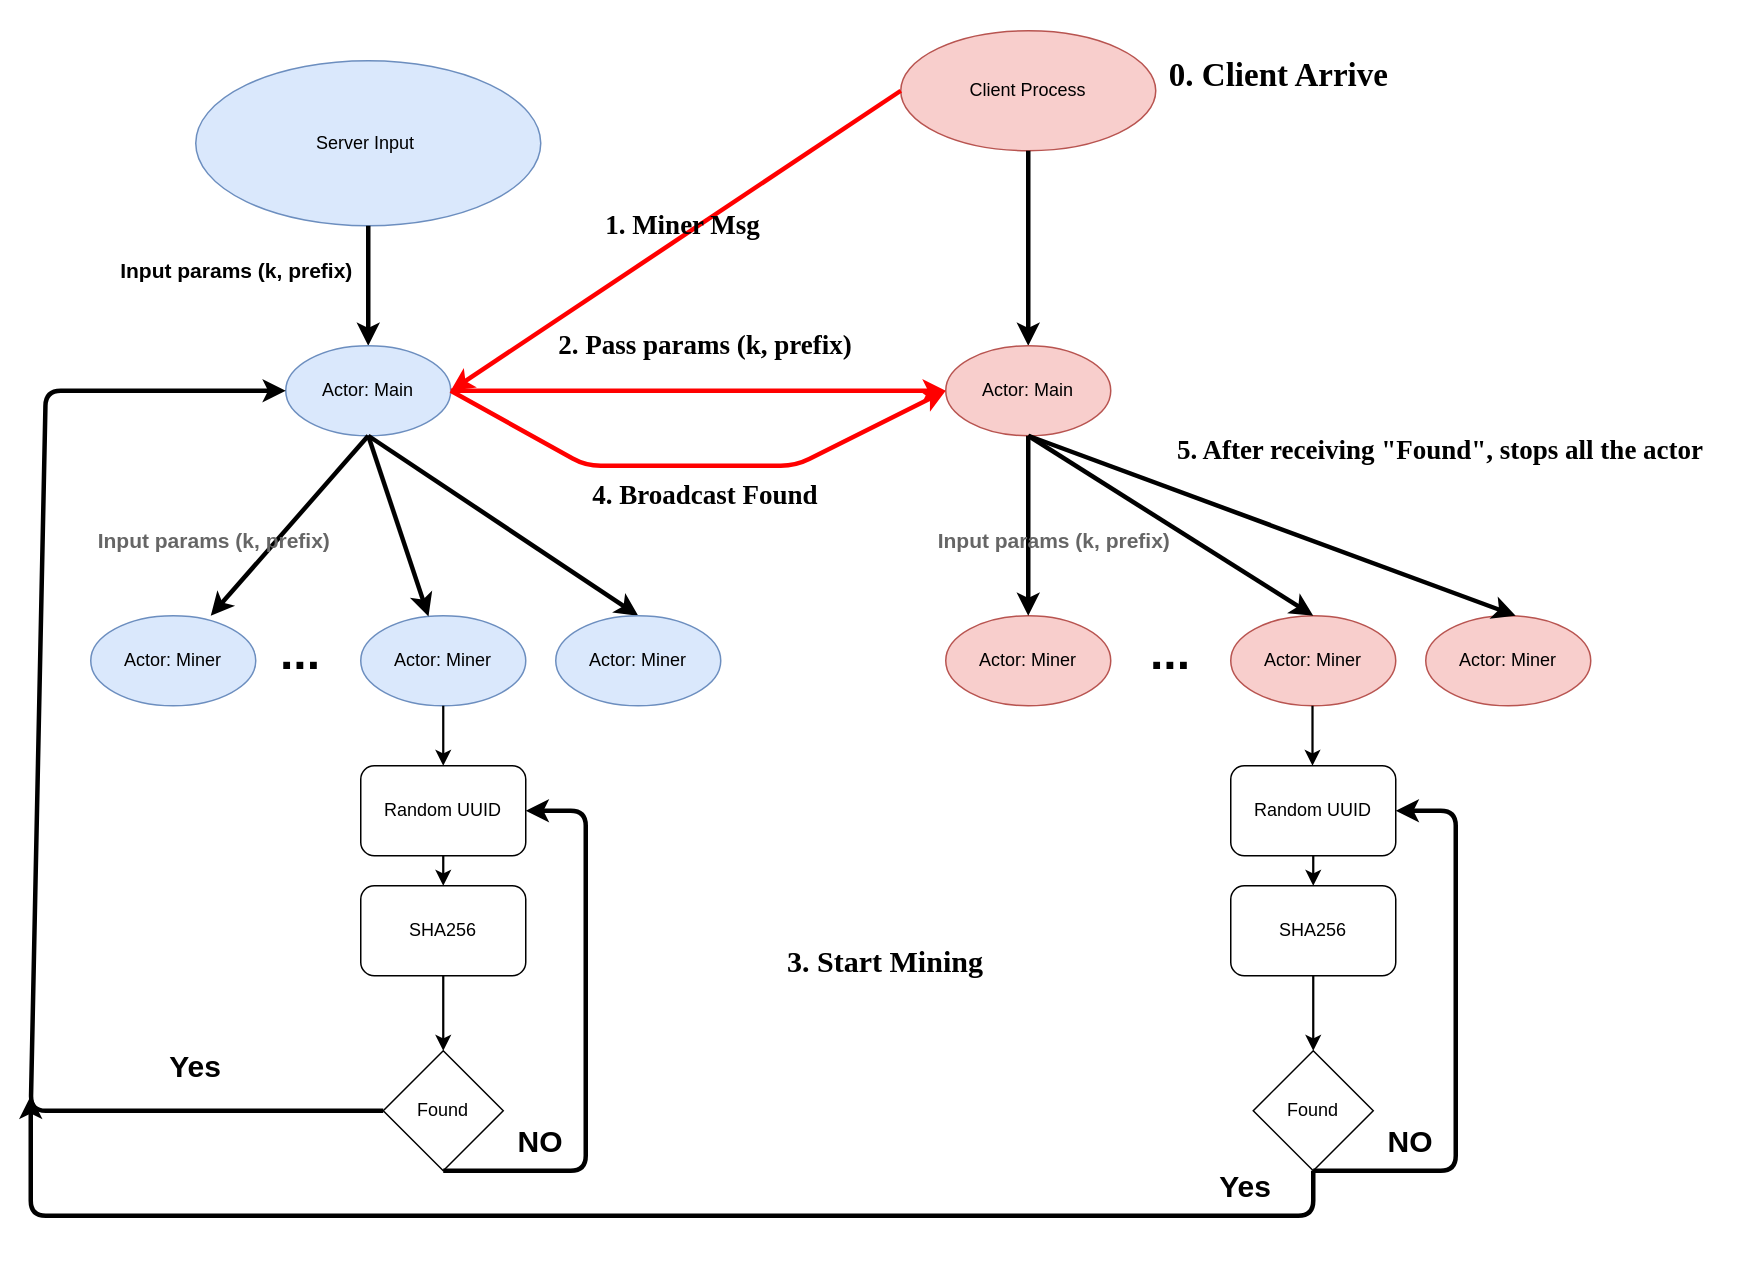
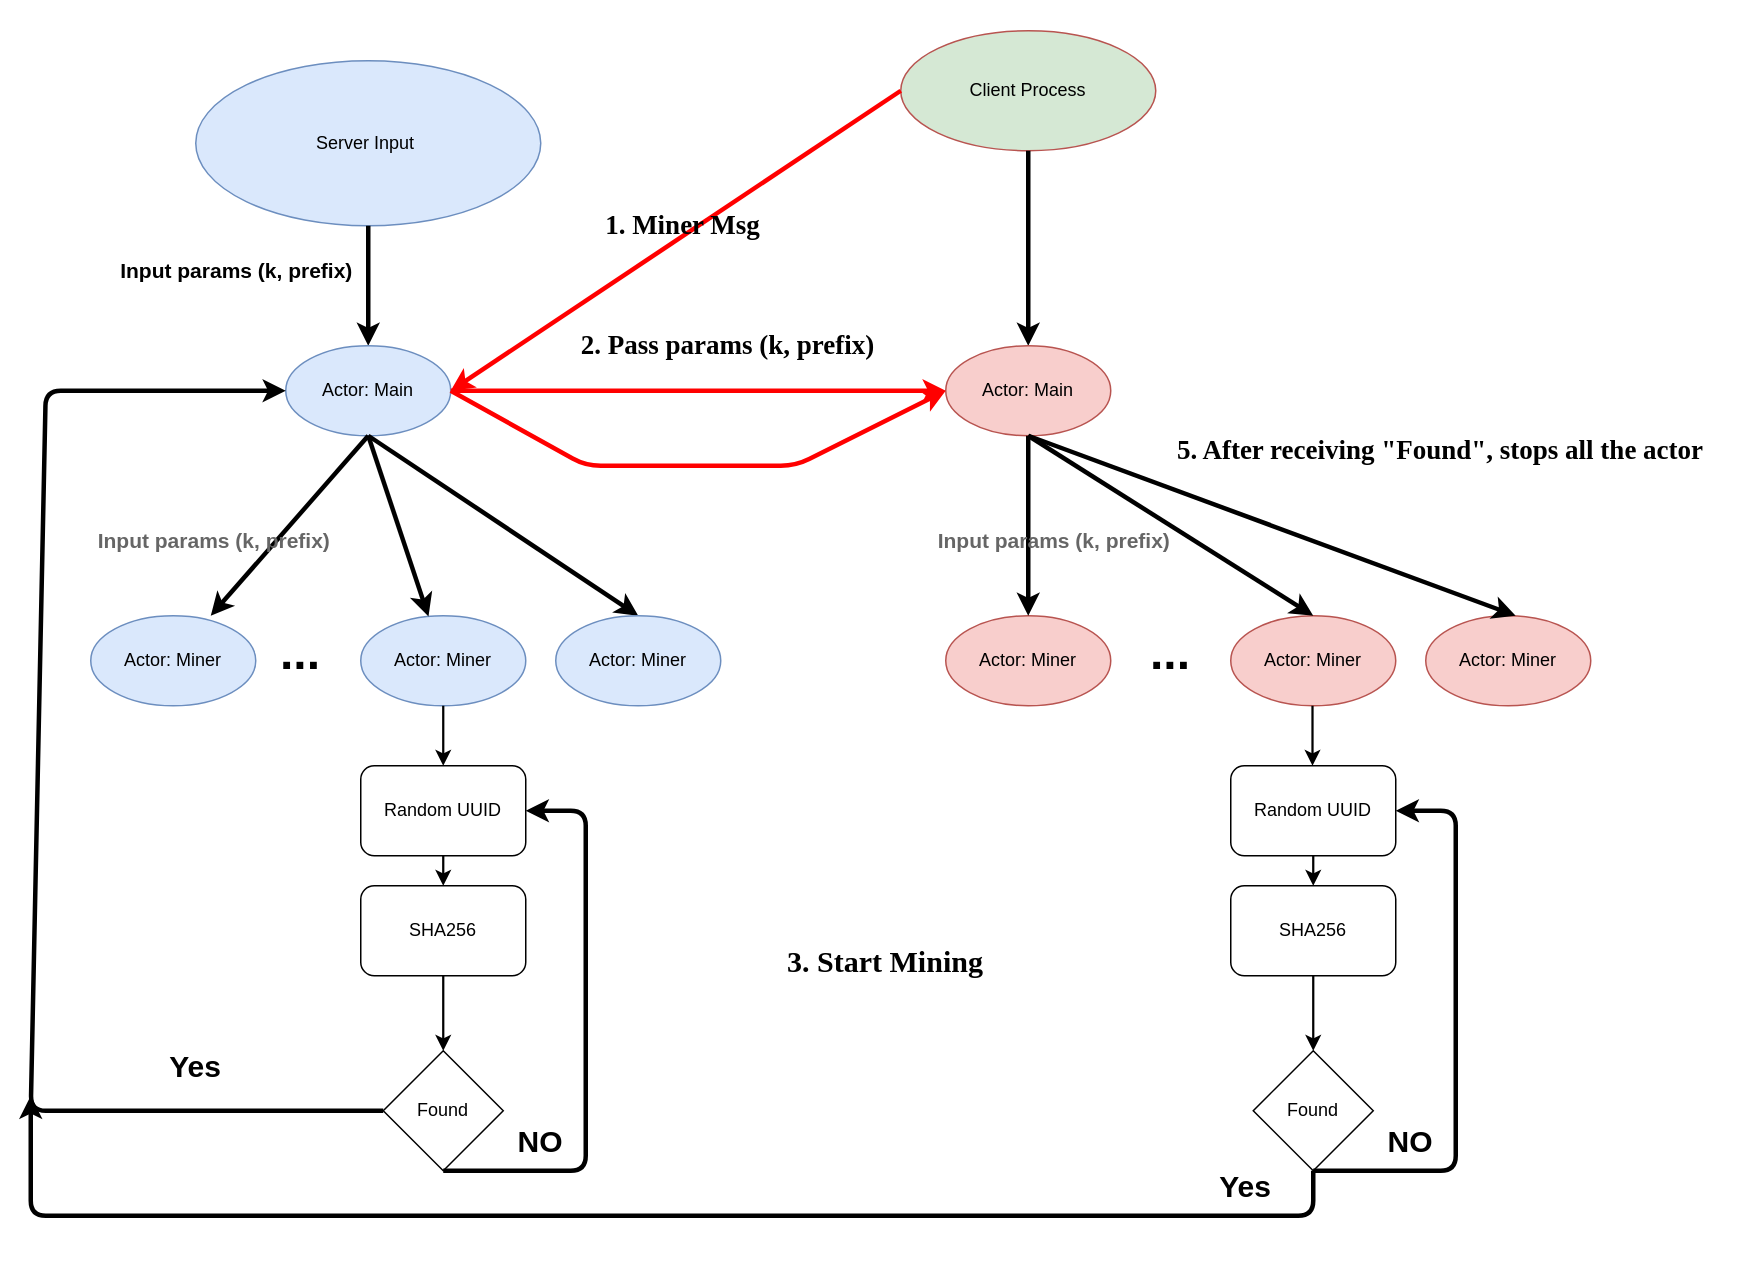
  <mxCell id="0" />
  <mxCell id="1" parent="0" />
  <mxCell id="2" value="Server Input&amp;nbsp;" style="ellipse;whiteSpace=wrap;html=1;fillColor=#dae8fc;strokeColor=#6c8ebf;" parent="1" vertex="1"><mxGeometry x="130" y="40" width="230" height="110" as="geometry" /></mxCell>
  <mxCell id="3" value="" style="endArrow=classic;html=1;exitX=0.5;exitY=1;exitDx=0;exitDy=0;strokeWidth=3;entryX=0.5;entryY=0;entryDx=0;entryDy=0;" parent="1" source="2" target="4" edge="1"><mxGeometry width="50" height="50" relative="1" as="geometry"><mxPoint x="380" y="380" as="sourcePoint" /><mxPoint x="205" y="250" as="targetPoint" /></mxGeometry></mxCell>
  <mxCell id="4" value="Actor: Main" style="ellipse;whiteSpace=wrap;html=1;fillColor=#dae8fc;strokeColor=#6c8ebf;" parent="1" vertex="1"><mxGeometry x="190" y="230" width="110" height="60" as="geometry" /></mxCell>
  <mxCell id="5" value="" style="endArrow=classic;html=1;strokeWidth=3;exitX=0.5;exitY=1;exitDx=0;exitDy=0;entryX=0.5;entryY=0;entryDx=0;entryDy=0;" parent="1" source="4" target="7" edge="1"><mxGeometry width="50" height="50" relative="1" as="geometry"><mxPoint x="380" y="380" as="sourcePoint" /><mxPoint x="350" y="390" as="targetPoint" /></mxGeometry></mxCell>
- <mxCell id="6" value="Client Process" style="ellipse;whiteSpace=wrap;html=1;fillColor=#f8cecc;strokeColor=#b85450;" parent="1" vertex="1"><mxGeometry x="600" y="20" width="170" height="80" as="geometry" /></mxCell>
+ <mxCell id="6" value="Client Process" style="ellipse;whiteSpace=wrap;html=1;fillColor=#d5e8d4;strokeColor=#b85450;" parent="1" vertex="1"><mxGeometry x="600" y="20" width="170" height="80" as="geometry" /></mxCell>
  <mxCell id="7" value="Actor: Miner" style="ellipse;whiteSpace=wrap;html=1;fillColor=#dae8fc;strokeColor=#6c8ebf;" parent="1" vertex="1"><mxGeometry x="370" y="410" width="110" height="60" as="geometry" /></mxCell>
  <mxCell id="8" value="Actor: Miner" style="ellipse;whiteSpace=wrap;html=1;fillColor=#dae8fc;strokeColor=#6c8ebf;" parent="1" vertex="1"><mxGeometry x="240" y="410" width="110" height="60" as="geometry" /></mxCell>
  <mxCell id="9" value="" style="endArrow=classic;html=1;strokeWidth=3;exitX=0.5;exitY=1;exitDx=0;exitDy=0;" parent="1" source="4" target="8" edge="1"><mxGeometry width="50" height="50" relative="1" as="geometry"><mxPoint x="255" y="300" as="sourcePoint" /><mxPoint x="375" y="420" as="targetPoint" /></mxGeometry></mxCell>
  <mxCell id="10" value="" style="endArrow=classic;html=1;strokeWidth=3;exitX=0.5;exitY=1;exitDx=0;exitDy=0;" parent="1" source="4" edge="1"><mxGeometry width="50" height="50" relative="1" as="geometry"><mxPoint x="255" y="300" as="sourcePoint" /><mxPoint x="140" y="410" as="targetPoint" /></mxGeometry></mxCell>
  <mxCell id="11" value="Actor: Miner" style="ellipse;whiteSpace=wrap;html=1;fillColor=#dae8fc;strokeColor=#6c8ebf;" parent="1" vertex="1"><mxGeometry x="60" y="410" width="110" height="60" as="geometry" /></mxCell>
  <mxCell id="12" value="&lt;font style=&quot;font-size: 32px&quot;&gt;&lt;b&gt;...&lt;/b&gt;&lt;/font&gt;" style="text;html=1;strokeColor=none;fillColor=none;align=center;verticalAlign=middle;whiteSpace=wrap;rounded=0;" parent="1" vertex="1"><mxGeometry x="160" y="410" width="80" height="50" as="geometry" /></mxCell>
- <mxCell id="13" value="&lt;font size=&quot;1&quot; face=&quot;Times New Roman&quot;&gt;&lt;b style=&quot;font-size: 22px&quot;&gt;0. Client Arrive&amp;nbsp;&lt;/b&gt;&lt;/font&gt;" style="text;html=1;strokeColor=none;fillColor=none;align=center;verticalAlign=middle;whiteSpace=wrap;rounded=0;" parent="1" vertex="1"><mxGeometry x="770" y="20" width="170" height="60" as="geometry" /></mxCell>
  <mxCell id="14" value="" style="endArrow=classic;html=1;strokeWidth=3;entryX=1;entryY=0.5;entryDx=0;entryDy=0;fillColor=#f8cecc;strokeColor=#FF0000;exitX=0;exitY=0.5;exitDx=0;exitDy=0;" parent="1" source="6" target="4" edge="1"><mxGeometry width="50" height="50" relative="1" as="geometry"><mxPoint x="620" y="260" as="sourcePoint" /><mxPoint x="430" y="310" as="targetPoint" /><Array as="points" /></mxGeometry></mxCell>
  <mxCell id="15" value="" style="endArrow=classic;html=1;strokeWidth=3;entryX=0;entryY=0.5;entryDx=0;entryDy=0;fillColor=#fff2cc;strokeColor=#FF0000;" parent="1" target="18" edge="1"><mxGeometry width="50" height="50" relative="1" as="geometry"><mxPoint x="300" y="260" as="sourcePoint" /><mxPoint x="360" y="330" as="targetPoint" /><Array as="points" /></mxGeometry></mxCell>
- <mxCell id="16" value="&lt;b&gt;&lt;font face=&quot;Times New Roman&quot; style=&quot;font-size: 18px&quot;&gt;2. Pass params (k, prefix)&lt;/font&gt;&lt;/b&gt;" style="text;html=1;strokeColor=none;fillColor=none;align=center;verticalAlign=middle;whiteSpace=wrap;rounded=0;" parent="1" vertex="1"><mxGeometry x="335" y="200" width="270" height="60" as="geometry" /></mxCell>
+ <mxCell id="16" value="&lt;b&gt;&lt;font face=&quot;Times New Roman&quot; style=&quot;font-size: 18px&quot;&gt;2. Pass params (k, prefix)&lt;/font&gt;&lt;/b&gt;" style="text;html=1;strokeColor=none;fillColor=none;align=center;verticalAlign=middle;whiteSpace=wrap;rounded=0;" parent="1" vertex="1"><mxGeometry x="350" y="200" width="270" height="60" as="geometry" /></mxCell>
  <mxCell id="17" value="" style="endArrow=classic;html=1;exitX=0.5;exitY=1;exitDx=0;exitDy=0;strokeWidth=3;entryX=0.5;entryY=0;entryDx=0;entryDy=0;" parent="1" source="6" edge="1" target="18"><mxGeometry width="50" height="50" relative="1" as="geometry"><mxPoint x="255" y="160" as="sourcePoint" /><mxPoint x="685" y="360" as="targetPoint" /></mxGeometry></mxCell>
  <mxCell id="18" value="Actor: Main" style="ellipse;whiteSpace=wrap;html=1;fillColor=#f8cecc;strokeColor=#b85450;" parent="1" vertex="1"><mxGeometry x="630" y="230" width="110" height="60" as="geometry" /></mxCell>
  <mxCell id="19" value="&lt;b&gt;&lt;font style=&quot;font-size: 18px&quot; face=&quot;Times New Roman&quot;&gt;1. Miner Msg&lt;/font&gt;&lt;/b&gt;" style="text;html=1;strokeColor=none;fillColor=none;align=center;verticalAlign=middle;whiteSpace=wrap;rounded=0;" parent="1" vertex="1"><mxGeometry x="370" y="120" width="170" height="60" as="geometry" /></mxCell>
  <mxCell id="20" value="Actor: Miner" style="ellipse;whiteSpace=wrap;html=1;fillColor=#f8cecc;strokeColor=#b85450;" vertex="1" parent="1"><mxGeometry x="950" y="410" width="110" height="60" as="geometry" /></mxCell>
  <mxCell id="21" value="Actor: Miner" style="ellipse;whiteSpace=wrap;html=1;fillColor=#f8cecc;strokeColor=#b85450;" vertex="1" parent="1"><mxGeometry x="820" y="410" width="110" height="60" as="geometry" /></mxCell>
  <mxCell id="22" value="Actor: Miner" style="ellipse;whiteSpace=wrap;html=1;fillColor=#f8cecc;strokeColor=#b85450;" vertex="1" parent="1"><mxGeometry x="630" y="410" width="110" height="60" as="geometry" /></mxCell>
  <mxCell id="23" value="&lt;font style=&quot;font-size: 32px&quot;&gt;&lt;b&gt;...&lt;/b&gt;&lt;/font&gt;" style="text;html=1;strokeColor=none;fillColor=none;align=center;verticalAlign=middle;whiteSpace=wrap;rounded=0;" vertex="1" parent="1"><mxGeometry x="740" y="410" width="80" height="50" as="geometry" /></mxCell>
  <mxCell id="24" value="" style="endArrow=classic;html=1;strokeWidth=3;exitX=0.5;exitY=1;exitDx=0;exitDy=0;entryX=0.5;entryY=0;entryDx=0;entryDy=0;" edge="1" parent="1" source="18" target="22"><mxGeometry width="50" height="50" relative="1" as="geometry"><mxPoint x="820" y="260" as="sourcePoint" /><mxPoint x="695" y="370" as="targetPoint" /></mxGeometry></mxCell>
  <mxCell id="25" value="" style="endArrow=classic;html=1;strokeWidth=3;exitX=0.5;exitY=1;exitDx=0;exitDy=0;entryX=0.5;entryY=0;entryDx=0;entryDy=0;" edge="1" parent="1" source="18" target="21"><mxGeometry width="50" height="50" relative="1" as="geometry"><mxPoint x="695" y="300" as="sourcePoint" /><mxPoint x="695" y="400" as="targetPoint" /></mxGeometry></mxCell>
  <mxCell id="26" value="" style="endArrow=classic;html=1;strokeWidth=3;entryX=0.545;entryY=0;entryDx=0;entryDy=0;entryPerimeter=0;exitX=0.5;exitY=1;exitDx=0;exitDy=0;" edge="1" parent="1" source="18" target="20"><mxGeometry width="50" height="50" relative="1" as="geometry"><mxPoint x="690" y="290" as="sourcePoint" /><mxPoint x="705" y="410" as="targetPoint" /></mxGeometry></mxCell>
  <mxCell id="27" value="Random UUID" style="rounded=1;whiteSpace=wrap;html=1;" vertex="1" parent="1"><mxGeometry x="240" y="510" width="110" height="60" as="geometry" /></mxCell>
  <mxCell id="28" value="SHA256" style="rounded=1;whiteSpace=wrap;html=1;" vertex="1" parent="1"><mxGeometry x="240" y="590" width="110" height="60" as="geometry" /></mxCell>
  <mxCell id="29" value="" style="endArrow=classic;html=1;strokeWidth=1.5;exitX=0.5;exitY=1;exitDx=0;exitDy=0;entryX=0.5;entryY=0;entryDx=0;entryDy=0;" edge="1" parent="1" source="8" target="27"><mxGeometry width="50" height="50" relative="1" as="geometry"><mxPoint x="550" y="460" as="sourcePoint" /><mxPoint x="590.161" y="580.484" as="targetPoint" /></mxGeometry></mxCell>
  <mxCell id="30" value="" style="endArrow=classic;html=1;strokeWidth=1.5;exitX=0.5;exitY=1;exitDx=0;exitDy=0;" edge="1" parent="1" source="27"><mxGeometry width="50" height="50" relative="1" as="geometry"><mxPoint x="295" y="580" as="sourcePoint" /><mxPoint x="295" y="590" as="targetPoint" /></mxGeometry></mxCell>
  <mxCell id="31" value="" style="endArrow=classic;html=1;strokeWidth=1.5;exitX=0.5;exitY=1;exitDx=0;exitDy=0;" edge="1" parent="1" source="28" target="32"><mxGeometry width="50" height="50" relative="1" as="geometry"><mxPoint x="305" y="580" as="sourcePoint" /><mxPoint x="305" y="600" as="targetPoint" /></mxGeometry></mxCell>
  <mxCell id="32" value="Found" style="rhombus;whiteSpace=wrap;html=1;" vertex="1" parent="1"><mxGeometry x="255" y="700" width="80" height="80" as="geometry" /></mxCell>
  <mxCell id="33" value="" style="endArrow=classic;html=1;strokeWidth=3;exitX=0;exitY=0.5;exitDx=0;exitDy=0;entryX=0;entryY=0.5;entryDx=0;entryDy=0;" edge="1" parent="1" source="32" target="4"><mxGeometry width="50" height="50" relative="1" as="geometry"><mxPoint x="255" y="300" as="sourcePoint" /><mxPoint x="20" y="740" as="targetPoint" /><Array as="points"><mxPoint x="20" y="740" /><mxPoint x="30" y="260" /></Array></mxGeometry></mxCell>
  <mxCell id="34" value="&lt;span style=&quot;font-size: 20px&quot;&gt;&lt;b&gt;Yes&lt;/b&gt;&lt;/span&gt;" style="text;html=1;strokeColor=none;fillColor=none;align=center;verticalAlign=middle;whiteSpace=wrap;rounded=0;" vertex="1" parent="1"><mxGeometry x="50" y="680" width="160" height="60" as="geometry" /></mxCell>
  <mxCell id="35" value="&lt;b&gt;&lt;font face=&quot;Times New Roman&quot; style=&quot;font-size: 20px&quot;&gt;3. Start Mining&lt;/font&gt;&lt;/b&gt;" style="text;html=1;strokeColor=none;fillColor=none;align=center;verticalAlign=middle;whiteSpace=wrap;rounded=0;" vertex="1" parent="1"><mxGeometry x="455" y="610" width="270" height="60" as="geometry" /></mxCell>
  <mxCell id="36" value="" style="endArrow=classic;html=1;strokeWidth=3;exitX=0.5;exitY=1;exitDx=0;exitDy=0;entryX=1;entryY=0.5;entryDx=0;entryDy=0;" edge="1" parent="1" source="32" target="27"><mxGeometry width="50" height="50" relative="1" as="geometry"><mxPoint x="265" y="750" as="sourcePoint" /><mxPoint x="390" y="510" as="targetPoint" /><Array as="points"><mxPoint x="390" y="780" /><mxPoint x="390" y="690" /><mxPoint x="390" y="540" /></Array></mxGeometry></mxCell>
  <mxCell id="37" value="&lt;span style=&quot;font-size: 20px&quot;&gt;&lt;b&gt;NO&lt;/b&gt;&lt;/span&gt;" style="text;html=1;strokeColor=none;fillColor=none;align=center;verticalAlign=middle;whiteSpace=wrap;rounded=0;" vertex="1" parent="1"><mxGeometry x="335" y="740" width="50" height="40" as="geometry" /></mxCell>
  <mxCell id="38" value="Random UUID" style="rounded=1;whiteSpace=wrap;html=1;" vertex="1" parent="1"><mxGeometry x="820" y="510" width="110" height="60" as="geometry" /></mxCell>
  <mxCell id="39" value="SHA256" style="rounded=1;whiteSpace=wrap;html=1;" vertex="1" parent="1"><mxGeometry x="820" y="590" width="110" height="60" as="geometry" /></mxCell>
  <mxCell id="40" value="" style="endArrow=classic;html=1;strokeWidth=1.5;exitX=0.5;exitY=1;exitDx=0;exitDy=0;" edge="1" parent="1" source="38"><mxGeometry width="50" height="50" relative="1" as="geometry"><mxPoint x="875" y="580" as="sourcePoint" /><mxPoint x="875" y="590" as="targetPoint" /></mxGeometry></mxCell>
  <mxCell id="41" value="" style="endArrow=classic;html=1;strokeWidth=1.5;exitX=0.5;exitY=1;exitDx=0;exitDy=0;" edge="1" parent="1" source="39" target="42"><mxGeometry width="50" height="50" relative="1" as="geometry"><mxPoint x="885" y="580" as="sourcePoint" /><mxPoint x="885" y="600" as="targetPoint" /></mxGeometry></mxCell>
  <mxCell id="42" value="Found" style="rhombus;whiteSpace=wrap;html=1;" vertex="1" parent="1"><mxGeometry x="835" y="700" width="80" height="80" as="geometry" /></mxCell>
  <mxCell id="43" value="" style="endArrow=classic;html=1;strokeWidth=3;exitX=0.5;exitY=1;exitDx=0;exitDy=0;entryX=1;entryY=0.5;entryDx=0;entryDy=0;" edge="1" parent="1" source="42" target="38"><mxGeometry width="50" height="50" relative="1" as="geometry"><mxPoint x="845" y="750" as="sourcePoint" /><mxPoint x="970" y="510" as="targetPoint" /><Array as="points"><mxPoint x="970" y="780" /><mxPoint x="970" y="690" /><mxPoint x="970" y="540" /></Array></mxGeometry></mxCell>
  <mxCell id="44" value="" style="endArrow=classic;html=1;strokeWidth=1.5;exitX=0.5;exitY=1;exitDx=0;exitDy=0;entryX=0.5;entryY=0;entryDx=0;entryDy=0;" edge="1" parent="1"><mxGeometry width="50" height="50" relative="1" as="geometry"><mxPoint x="874.5" y="470" as="sourcePoint" /><mxPoint x="874.5" y="510" as="targetPoint" /></mxGeometry></mxCell>
  <mxCell id="45" value="" style="endArrow=classic;html=1;strokeWidth=3;" edge="1" parent="1"><mxGeometry width="50" height="50" relative="1" as="geometry"><mxPoint x="875" y="780" as="sourcePoint" /><mxPoint x="20" y="730" as="targetPoint" /><Array as="points"><mxPoint x="875" y="810" /><mxPoint x="20" y="810" /></Array></mxGeometry></mxCell>
  <mxCell id="46" value="&lt;span style=&quot;font-size: 20px&quot;&gt;&lt;b&gt;NO&lt;/b&gt;&lt;/span&gt;" style="text;html=1;strokeColor=none;fillColor=none;align=center;verticalAlign=middle;whiteSpace=wrap;rounded=0;" vertex="1" parent="1"><mxGeometry x="915" y="740" width="50" height="40" as="geometry" /></mxCell>
  <mxCell id="47" value="&lt;span style=&quot;font-size: 20px&quot;&gt;&lt;b&gt;Yes&lt;/b&gt;&lt;/span&gt;" style="text;html=1;strokeColor=none;fillColor=none;align=center;verticalAlign=middle;whiteSpace=wrap;rounded=0;" vertex="1" parent="1"><mxGeometry x="750" y="760" width="160" height="60" as="geometry" /></mxCell>
  <mxCell id="48" value="" style="endArrow=classic;html=1;strokeWidth=3;fillColor=#fff2cc;strokeColor=#FF0000;exitX=1;exitY=0.5;exitDx=0;exitDy=0;entryX=0;entryY=0.5;entryDx=0;entryDy=0;" edge="1" parent="1" source="4" target="18"><mxGeometry width="50" height="50" relative="1" as="geometry"><mxPoint x="250" y="290" as="sourcePoint" /><mxPoint x="640" y="310" as="targetPoint" /><Array as="points"><mxPoint x="390" y="310" /><mxPoint x="530" y="310" /></Array></mxGeometry></mxCell>
- <mxCell id="49" value="&lt;b&gt;&lt;font style=&quot;font-size: 18px&quot; face=&quot;Times New Roman&quot;&gt;4. Broadcast Found&lt;/font&gt;&lt;/b&gt;" style="text;html=1;strokeColor=none;fillColor=none;align=center;verticalAlign=middle;whiteSpace=wrap;rounded=0;" vertex="1" parent="1"><mxGeometry x="335" y="300" width="270" height="60" as="geometry" /></mxCell>
  <mxCell id="50" value="&lt;b&gt;&lt;font style=&quot;font-size: 14px&quot;&gt;Input params (k, prefix)&lt;/font&gt;&lt;/b&gt;" style="text;html=1;strokeColor=none;fillColor=none;align=center;verticalAlign=middle;whiteSpace=wrap;rounded=0;" vertex="1" parent="1"><mxGeometry x="75" y="150" width="165" height="60" as="geometry" /></mxCell>
  <mxCell id="51" value="&lt;b&gt;&lt;font style=&quot;font-size: 14px&quot; color=&quot;#666666&quot;&gt;Input params (k, prefix)&lt;/font&gt;&lt;/b&gt;" style="text;html=1;strokeColor=none;fillColor=none;align=center;verticalAlign=middle;whiteSpace=wrap;rounded=0;" vertex="1" parent="1"><mxGeometry x="60" y="330" width="165" height="60" as="geometry" /></mxCell>
  <mxCell id="52" value="&lt;b&gt;&lt;font style=&quot;font-size: 14px&quot; color=&quot;#666666&quot;&gt;Input params (k, prefix)&lt;/font&gt;&lt;/b&gt;" style="text;html=1;strokeColor=none;fillColor=none;align=center;verticalAlign=middle;whiteSpace=wrap;rounded=0;" vertex="1" parent="1"><mxGeometry x="620" y="330" width="165" height="60" as="geometry" /></mxCell>
  <mxCell id="53" value="&lt;b&gt;&lt;font style=&quot;font-size: 18px&quot; face=&quot;Times New Roman&quot;&gt;5. After receiving &quot;Found&quot;, stops all the actor&lt;/font&gt;&lt;/b&gt;" style="text;html=1;strokeColor=none;fillColor=none;align=center;verticalAlign=middle;whiteSpace=wrap;rounded=0;" vertex="1" parent="1"><mxGeometry x="780" y="270" width="360" height="60" as="geometry" /></mxCell>
